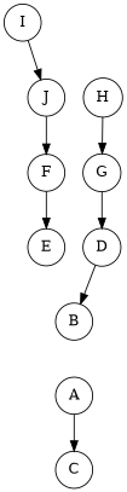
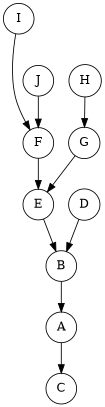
  digraph {
    node [shape=circle]
    G
    D
    B
    H
    A
    I
    F
    E
    J
    C
-   G -> D
+   G -> E
    D -> B
+   B -> A
    H -> G
    A -> C
-   I -> J
+   I -> F
    F -> E
+   E -> B
    J -> F
  }
